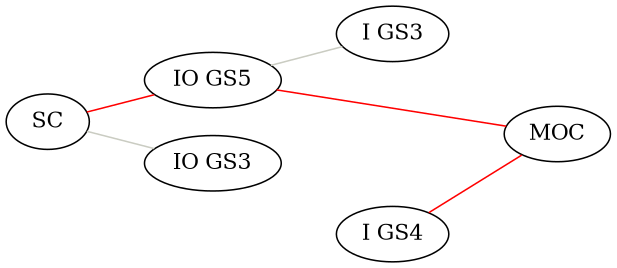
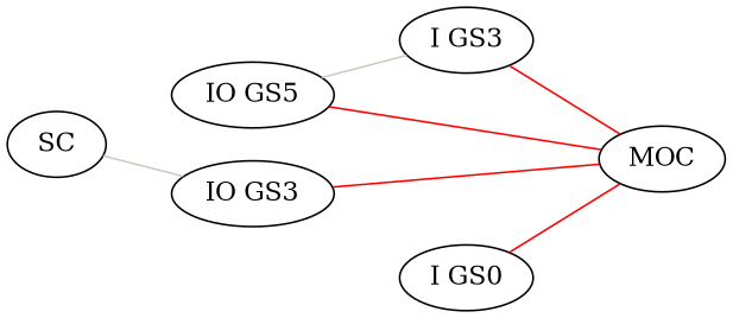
  graph {
    rankdir=LR
    edge [color=red]
    SC
    "IO GS5"
    n3 [label="IO GS3"]
    "I GS3"
    MOC
-   "I GS4"
-   SC -- "IO GS5"
+   "I GS4" [label="I GS0"]
    SC -- n3 [color="0.2 0.05 0.8"]
    "IO GS5" -- "I GS3" [color="0.2 0.05 0.8"]
    "IO GS5" -- MOC
+   n3 -- MOC
+   "I GS3" -- MOC
    "I GS4" -- MOC
  }
